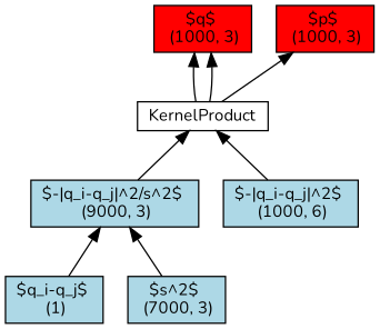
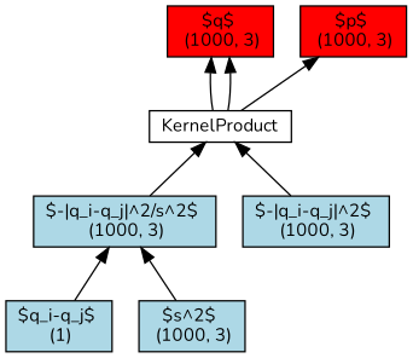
  digraph {
    fontname=Nunito
    ordering=in
    rankdir=BT
    node [align=right fillcolor=lightblue fontname=Nunito fontsize=12 ranksep=0.1 shape=box style=filled]
    edge [fontname=Nunito]
    n1 [fillcolor=white height=0.2 label=KernelProduct margin="\"0.5\""]
    n2 [fillcolor=red height=0.2 label="$q$ \n (1000, 3)"]
    n3 [fillcolor=red height=0.2 label="$p$ \n (1000, 3)"]
    n4 [height=0.2 label="$q_i-q_j$ \n (1)"]
-   n5 [height=0.2 label="$-|q_i-q_j|^2/s^2$ \n (9000, 3)"]
-   n6 [height=0.2 label="$-\|q_i-q_j\|^2$ \n (1000, 6)"]
-   n7 [height=0.2 label="$s^2$ \n (7000, 3)"]
+   n5 [height=0.2 label="$-|q_i-q_j|^2/s^2$ \n (1000, 3)"]
+   n6 [height=0.2 label="$-\|q_i-q_j\|^2$ \n (1000, 3)"]
+   n7 [height=0.2 label="$s^2$ \n (1000, 3)"]
    n1 -> n2
    n1 -> n2
    n1 -> n3
    n4 -> n5
    n5 -> n1
    n6 -> n1
    n7 -> n5
  }
